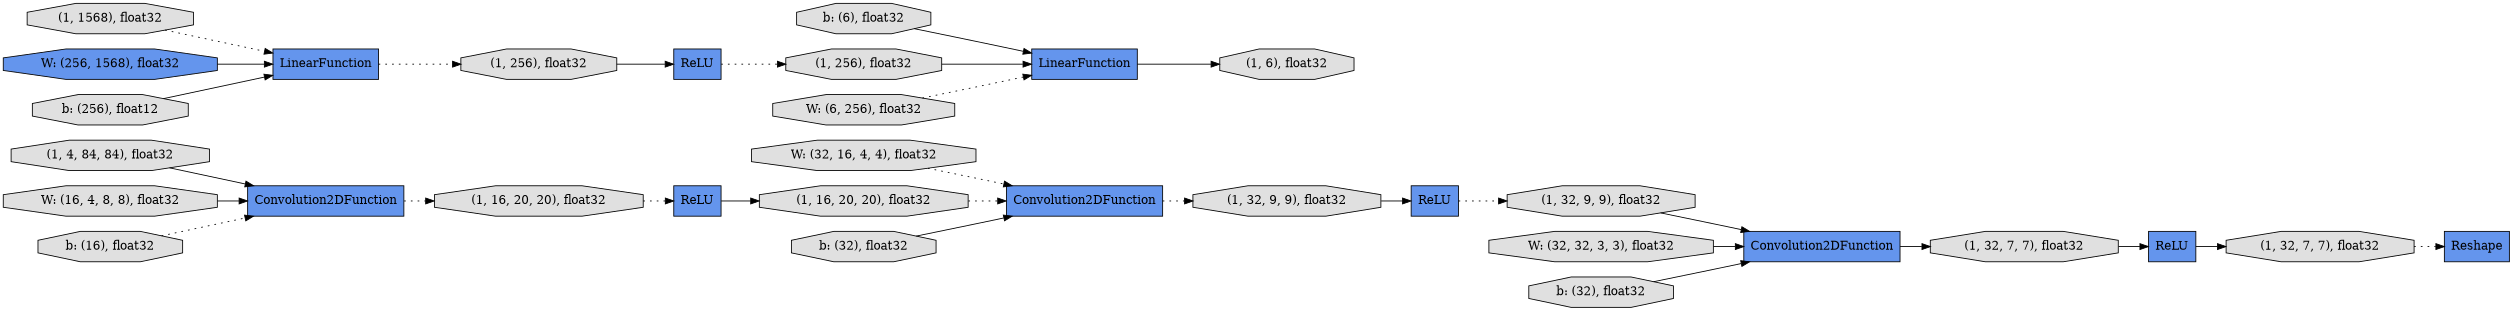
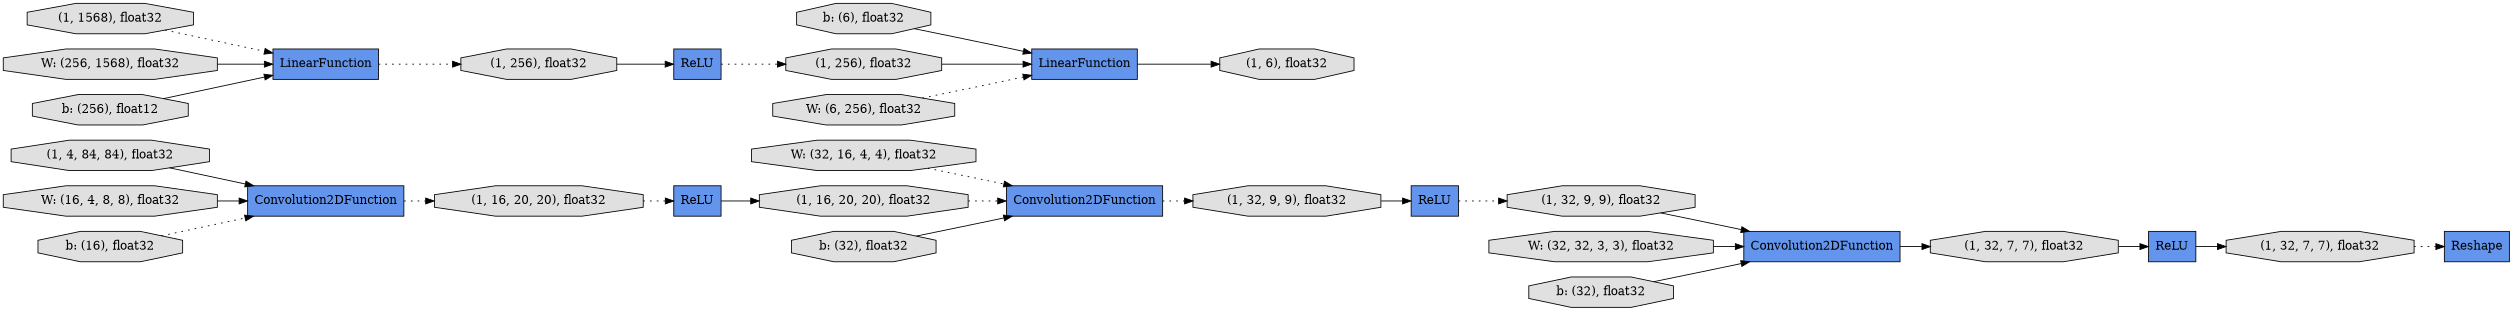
  digraph {
    rankdir=LR
    node [fillcolor="#E0E0E0" shape=octagon style=filled]
    edge [style=solid]
    n1 [label="W: (32, 16, 4, 4), float32"]
    n2 [fillcolor="#6495ED" label=Convolution2DFunction shape=record]
    n3 [label="(1, 32, 9, 9), float32"]
    n4 [label="b: (6), float32"]
    n5 [fillcolor="#6495ED" label=LinearFunction shape=record]
    n6 [label="(1, 6), float32"]
    n7 [label="(1, 1568), float32"]
    n8 [fillcolor="#6495ED" label=LinearFunction shape=record]
    n9 [label="(1, 256), float32"]
    n10 [label="(1, 256), float32"]
    n11 [fillcolor="#6495ED" label=ReLU shape=record]
    n12 [label="(1, 32, 9, 9), float32"]
    n13 [fillcolor="#6495ED" label=Convolution2DFunction shape=record]
    n14 [fillcolor="#6495ED" label=ReLU shape=record]
    n15 [label="(1, 4, 84, 84), float32"]
    n16 [fillcolor="#6495ED" label=Convolution2DFunction shape=record]
    n17 [label="(1, 16, 20, 20), float32"]
    n18 [label="W: (32, 32, 3, 3), float32"]
    n19 [label="(1, 32, 7, 7), float32"]
    n20 [fillcolor="#6495ED" label=ReLU shape=record]
    n21 [label="(1, 16, 20, 20), float32"]
    n22 [fillcolor="#6495ED" label=ReLU shape=record]
    n23 [label="(1, 32, 7, 7), float32"]
    n24 [fillcolor="#6495ED" label=Reshape shape=record]
    n25 [label="b: (32), float32"]
-   n26 [fillcolor="#6495ED" label="W: (256, 1568), float32"]
+   n26 [label="W: (256, 1568), float32"]
    n27 [label="b: (32), float32"]
    n28 [label="b: (256), float12"]
    n29 [label="W: (16, 4, 8, 8), float32"]
    n30 [label="W: (6, 256), float32"]
    n31 [label="b: (16), float32"]
    n1 -> n2 [style=dotted]
    n2 -> n3 [style=dotted]
    n3 -> n11
    n4 -> n5
    n5 -> n6
    n7 -> n8 [style=dotted]
    n8 -> n9 [style=dotted]
    n9 -> n14
    n10 -> n5
    n11 -> n12 [style=dotted]
    n12 -> n13
    n13 -> n19
    n14 -> n10 [style=dotted]
    n15 -> n16
    n16 -> n17 [style=dotted]
    n17 -> n20 [style=dotted]
    n18 -> n13
    n19 -> n22
    n20 -> n21
    n21 -> n2 [style=dotted]
    n22 -> n23
    n23 -> n24 [style=dotted]
    n25 -> n13
    n26 -> n8
    n27 -> n2
    n28 -> n8
    n29 -> n16
    n30 -> n5 [style=dotted]
    n31 -> n16 [style=dotted]
  }
